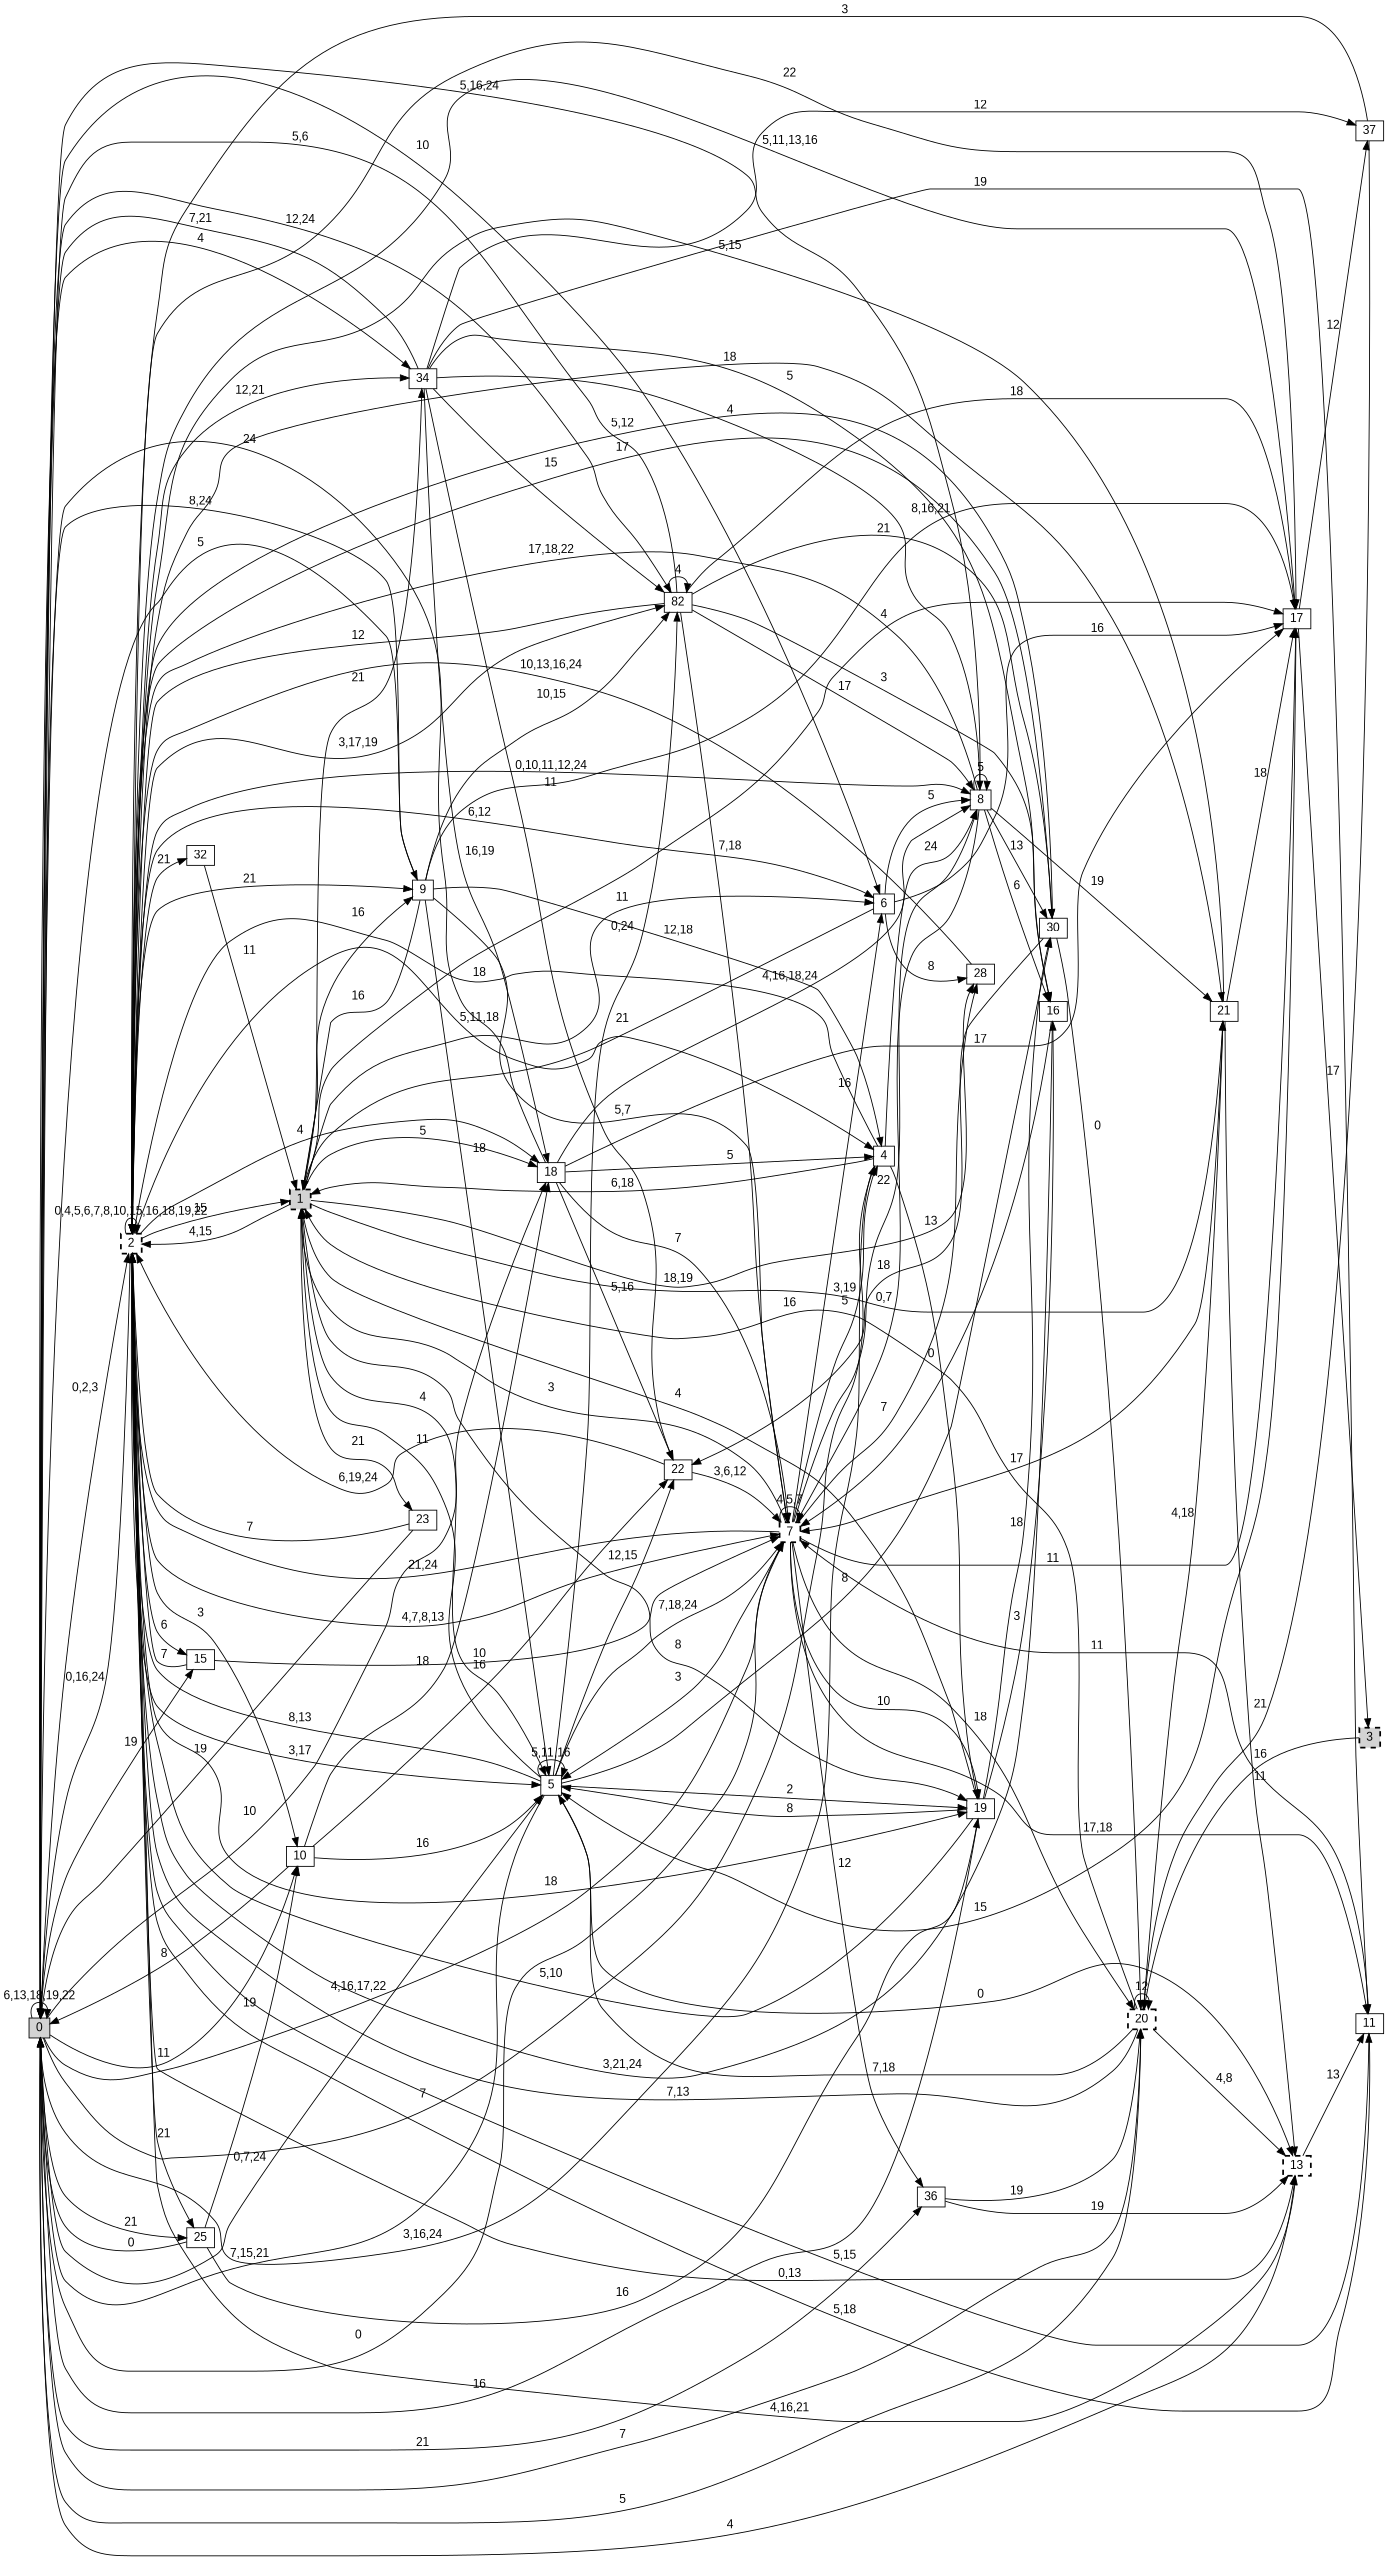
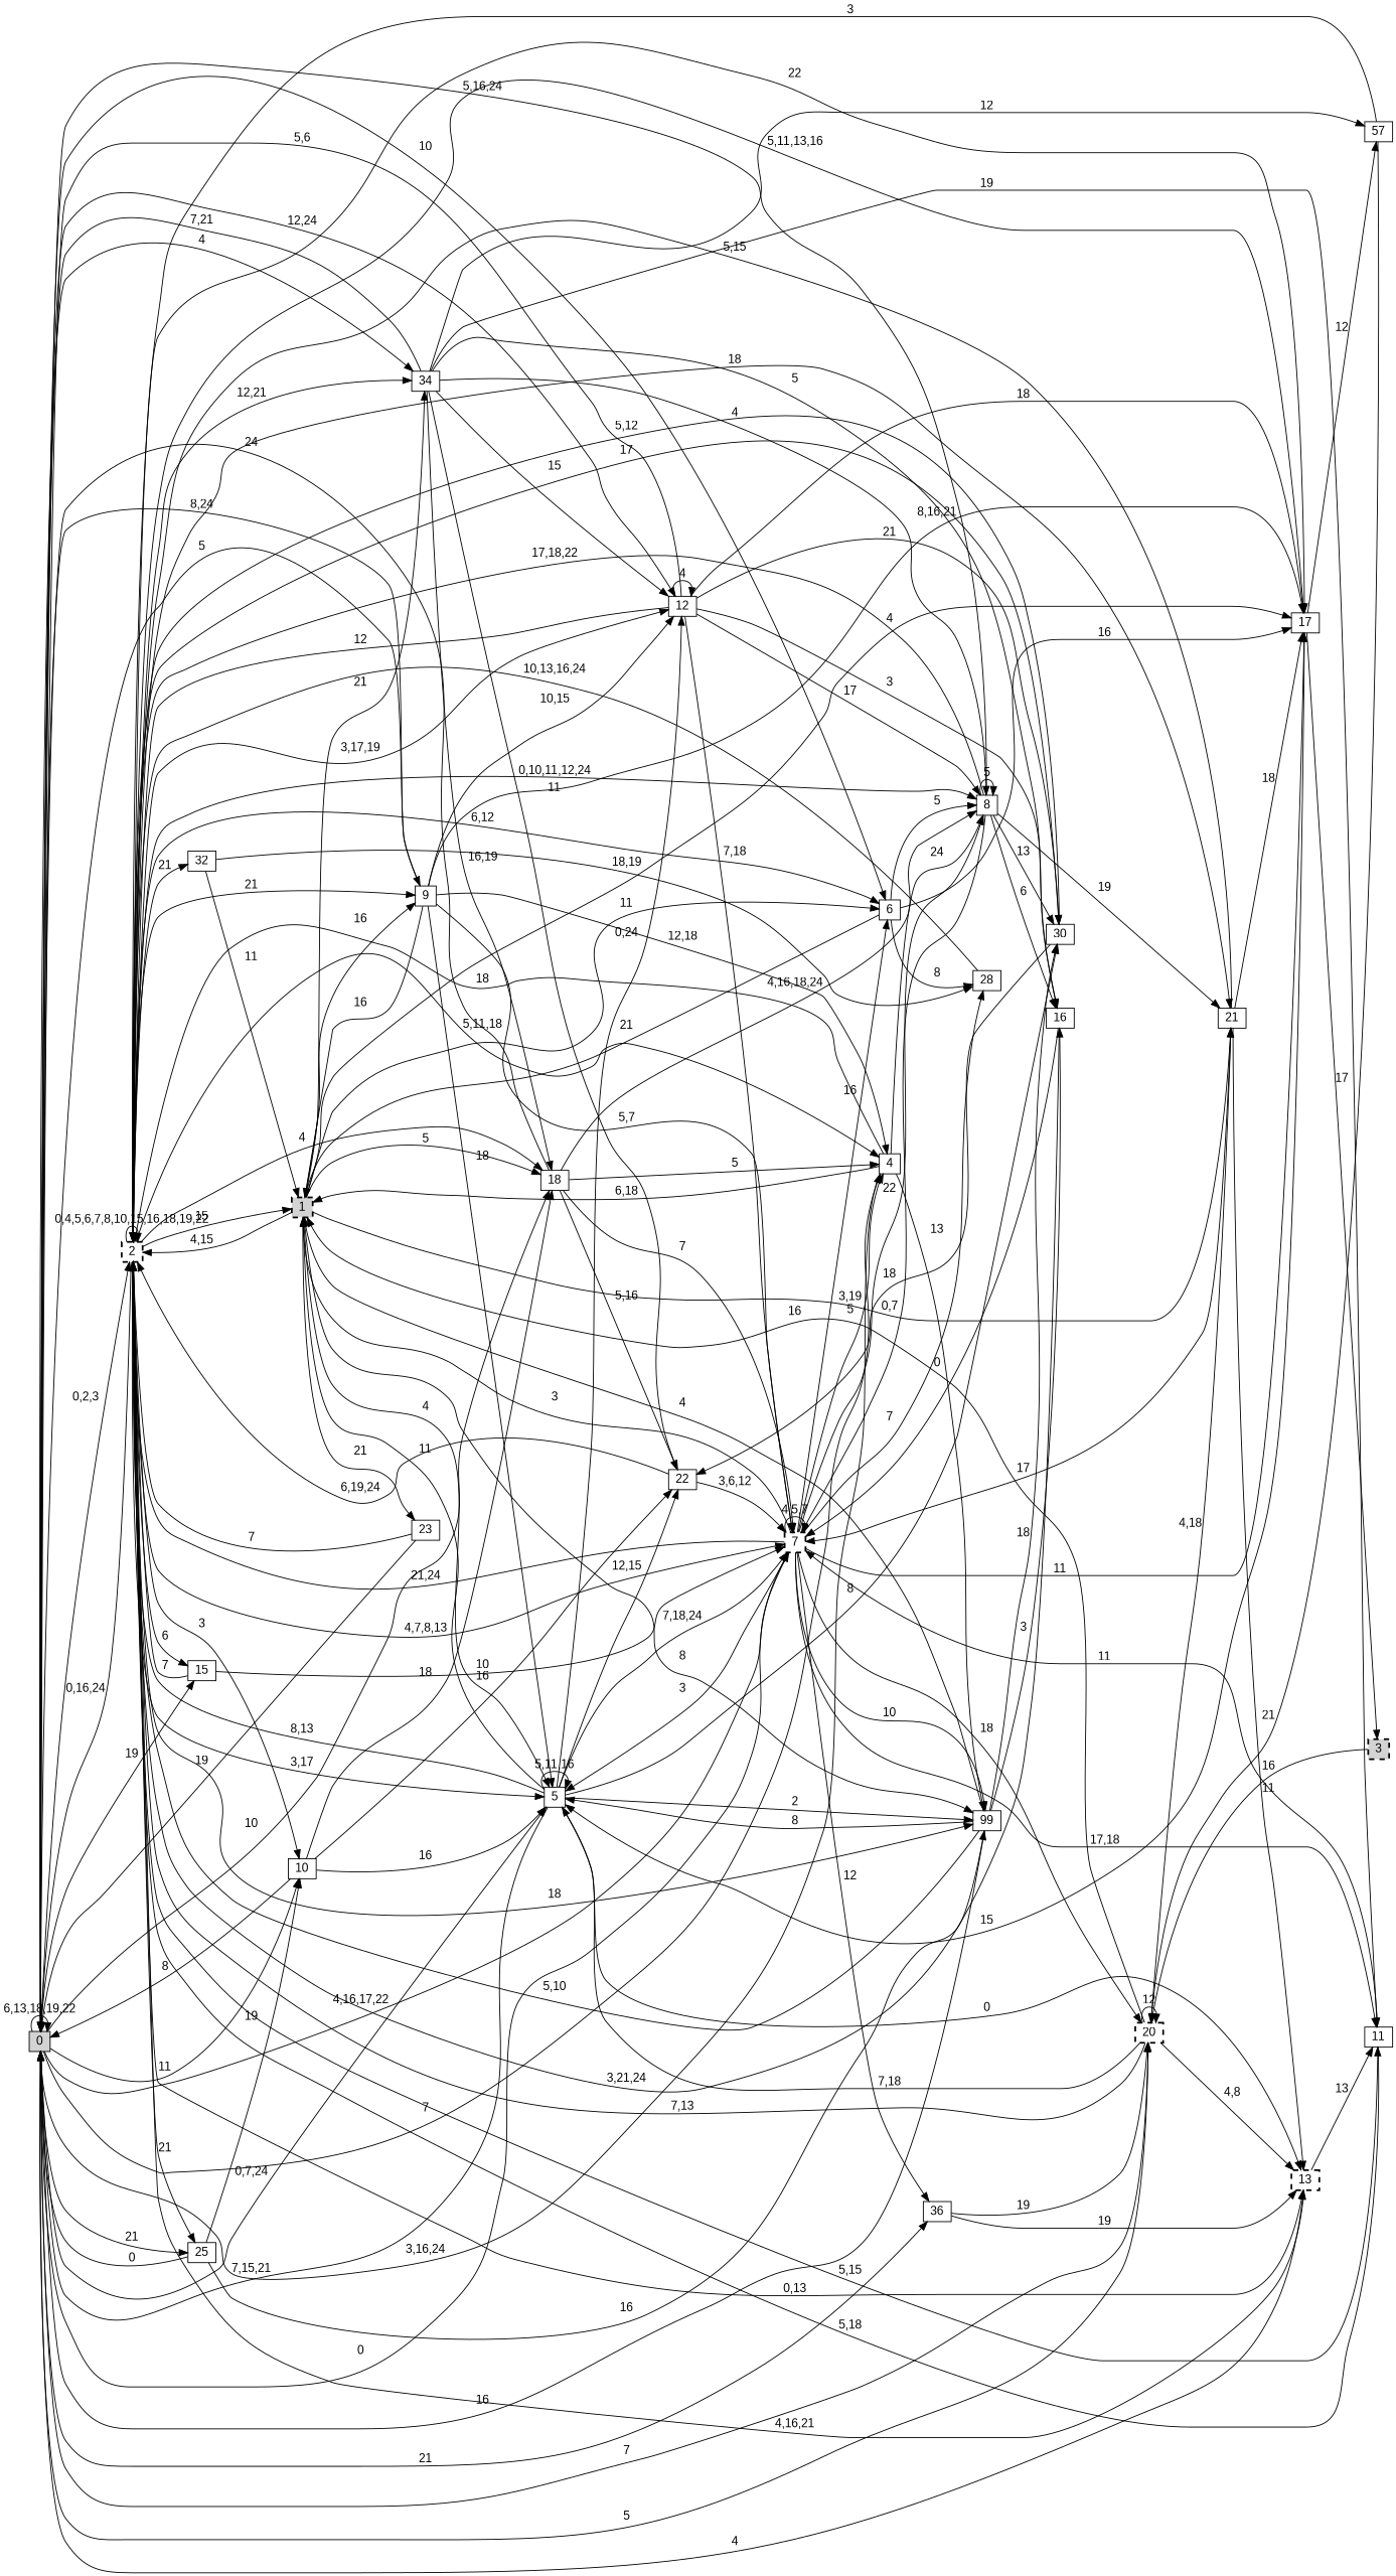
  digraph {
    rankdir=LR
    node [fontname=Arial shape=box]
    edge [fontname=Arial]
    n1 [height=0.1 label=0 style=filled width=0.1]
    n2 [height=0.1 label=2 style="bold,dashed" width=0.1]
    n3 [height=0.1 label=4 width=0.1]
    n4 [height=0.1 label=5 width=0.1]
    n5 [height=0.1 label=6 width=0.1]
    n6 [height=0.1 label=7 style="bold,dashed" width=0.1]
    n7 [height=0.1 label=9 width=0.1]
    n8 [height=0.1 label=10 width=0.1]
-   n9 [height=0.1 label=82 width=0.1]
+   n9 [height=0.1 label=12 width=0.1]
    n10 [height=0.1 label=13 style="bold,dashed" width=0.1]
    n11 [height=0.1 label=15 width=0.1]
    n12 [height=0.1 label=18 width=0.1]
    n13 [height=0.1 label=20 style="bold,dashed" width=0.1]
    n14 [height=0.1 label=34 width=0.1]
    n15 [height=0.1 label=25 width=0.1]
    n16 [height=0.1 label=36 width=0.1]
    n17 [height=0.1 label=1 style="filled,bold,dashed" width=0.1]
    n18 [height=0.1 label=17 width=0.1]
-   n19 [height=0.1 label=19 width=0.1]
+   n19 [height=0.1 label=99 width=0.1]
    n20 [height=0.1 label=21 width=0.1]
    n21 [height=0.1 label=8 width=0.1]
    n22 [height=0.1 label=11 width=0.1]
    n23 [height=0.1 label=30 width=0.1]
    n24 [height=0.1 label=32 width=0.1]
    n25 [height=0.1 label=22 width=0.1]
    n26 [height=0.1 label=28 width=0.1]
    n27 [height=0.1 label=16 width=0.1]
-   n28 [height=0.1 label=37 width=0.1]
+   n28 [height=0.1 label=57 width=0.1]
    n29 [height=0.1 label=23 width=0.1]
    n30 [height=0.1 label=3 style="filled,bold,dashed" width=0.1]
    n1 -> n1 [label="6,13,18,19,22"]
    n1 -> n2 [label="0,2,3"]
    n1 -> n3 [label=7]
    n1 -> n4 [label="0,7,24"]
    n1 -> n5 [label=10]
    n1 -> n6 [label="4,16,17,22"]
    n1 -> n7 [label="8,24"]
    n1 -> n8 [label=11]
    n1 -> n9 [label="12,24"]
    n1 -> n10 [label=4]
    n1 -> n11 [label=19]
    n1 -> n12 [label=10]
    n1 -> n13 [label=5]
    n1 -> n14 [label=4]
    n1 -> n15 [label=21]
    n1 -> n16 [label=21]
    n2 -> n1 [label="0,16,24"]
    n2 -> n2 [label="0,4,5,6,7,8,10,15,16,18,19,22"]
    n2 -> n3 [label="5,11,18"]
    n2 -> n4 [label="3,17"]
    n2 -> n5 [label="6,12"]
    n2 -> n6 [label="4,7,8,13"]
    n2 -> n7 [label=21]
    n2 -> n8 [label=3]
    n2 -> n9 [label="3,17,19"]
    n2 -> n10 [label="0,13"]
    n2 -> n11 [label=6]
    n2 -> n12 [label=4]
    n2 -> n14 [label="12,21"]
    n2 -> n15 [label=21]
    n2 -> n17 [label=15]
    n2 -> n18 [label=22]
    n2 -> n19 [label=18]
    n2 -> n20 [label=18]
    n2 -> n21 [label="0,10,11,12,24"]
    n2 -> n22 [label="5,15"]
    n2 -> n23 [label=17]
    n2 -> n24 [label=21]
    n3 -> n1 [label="3,16,24"]
    n3 -> n2 [label=18]
    n3 -> n17 [label="6,18"]
    n3 -> n19 [label=13]
    n3 -> n21 [label=24]
    n4 -> n1 [label="7,15,21"]
    n4 -> n2 [label="8,13"]
    n4 -> n4 [label="5,11,16"]
    n4 -> n6 [label="7,18,24"]
    n4 -> n9 [label="0,24"]
    n4 -> n10 [label=0]
    n4 -> n17 [label=11]
    n4 -> n19 [label=2]
    n4 -> n23 [label=8]
    n4 -> n25 [label="12,15"]
    n5 -> n17 [label=21]
    n5 -> n18 [label=16]
    n5 -> n21 [label=5]
    n5 -> n26 [label=8]
    n6 -> n1 [label=0]
    n6 -> n2 [label="21,24"]
    n6 -> n3 [label=5]
    n6 -> n4 [label=3]
    n6 -> n5 [label=16]
    n6 -> n6 [label="4,5,7"]
    n6 -> n13 [label=18]
    n6 -> n16 [label=12]
    n6 -> n17 [label=3]
    n6 -> n18 [label=11]
    n6 -> n19 [label=10]
    n6 -> n21 [label=22]
    n6 -> n22 [label="17,18"]
    n6 -> n26 [label=7]
    n7 -> n1 [label=5]
    n7 -> n3 [label="12,18"]
    n7 -> n4 [label=18]
    n7 -> n6 [label="5,7"]
    n7 -> n9 [label="10,15"]
    n7 -> n17 [label=16]
    n7 -> n18 [label="8,16,21"]
    n8 -> n1 [label=8]
    n8 -> n4 [label=16]
    n8 -> n12 [label=18]
    n8 -> n25 [label=16]
    n9 -> n1 [label="5,6"]
    n9 -> n2 [label=12]
    n9 -> n6 [label="7,18"]
    n9 -> n9 [label=4]
    n9 -> n18 [label=18]
    n9 -> n21 [label=17]
    n9 -> n23 [label=21]
    n9 -> n27 [label=3]
    n10 -> n2 [label="4,16,21"]
    n10 -> n22 [label=13]
    n11 -> n2 [label=7]
    n11 -> n6 [label=10]
    n12 -> n1 [label=24]
    n12 -> n3 [label=5]
    n12 -> n6 [label=7]
-   n12 -> n18 [label=17]
    n12 -> n21 [label="4,16,18,24"]
    n12 -> n25 [label="5,16"]
    n13 -> n1 [label=7]
    n13 -> n2 [label="7,13"]
    n13 -> n4 [label="7,18"]
    n13 -> n10 [label="4,8"]
    n13 -> n13 [label=12]
    n13 -> n17 [label=16]
    n13 -> n20 [label="4,18"]
    n14 -> n1 [label="7,21"]
    n14 -> n9 [label=15]
    n14 -> n12 [label="16,19"]
    n14 -> n21 [label=4]
    n14 -> n22 [label=19]
    n14 -> n25 [label=11]
    n14 -> n27 [label=5]
    n14 -> n28 [label=12]
    n15 -> n1 [label=0]
    n15 -> n8 [label=19]
    n15 -> n19 [label=16]
    n16 -> n10 [label=19]
    n16 -> n13 [label=19]
    n17 -> n2 [label="4,15"]
    n17 -> n4 [label=4]
    n17 -> n5 [label=11]
    n17 -> n7 [label=16]
    n17 -> n12 [label=5]
    n17 -> n14 [label=21]
    n17 -> n18 [label=4]
    n17 -> n19 [label=8]
    n17 -> n20 [label="3,19"]
-   n17 -> n26 [label="18,19"]
+   n24 -> n26 [label="18,19"]
    n17 -> n29 [label=21]
    n18 -> n2 [label="5,11,13,16"]
    n18 -> n4 [label=15]
    n18 -> n28 [label=12]
    n18 -> n30 [label=17]
    n19 -> n1 [label=16]
    n19 -> n2 [label="5,10"]
    n19 -> n4 [label=8]
    n19 -> n17 [label=4]
    n19 -> n23 [label=18]
    n19 -> n27 [label=3]
    n20 -> n2 [label="5,15"]
    n20 -> n6 [label=17]
    n20 -> n10 [label=11]
    n20 -> n18 [label=18]
    n21 -> n1 [label="5,16,24"]
    n21 -> n2 [label="17,18,22"]
    n21 -> n6 [label="0,7"]
    n21 -> n20 [label=19]
    n21 -> n21 [label=5]
    n21 -> n23 [label=13]
    n21 -> n27 [label=6]
    n22 -> n2 [label="5,18"]
    n22 -> n6 [label=11]
    n23 -> n2 [label="5,12"]
-   n23 -> n13 [label=0]
    n23 -> n25 [label=18]
    n24 -> n17 [label=11]
    n25 -> n2 [label="6,19,24"]
    n25 -> n6 [label="3,6,12"]
    n26 -> n2 [label="10,13,16,24"]
    n27 -> n2 [label="3,21,24"]
    n27 -> n6 [label=0]
    n28 -> n2 [label=3]
    n28 -> n13 [label=21]
    n29 -> n1 [label=19]
    n29 -> n2 [label=7]
    n30 -> n13 [label=16]
  }
